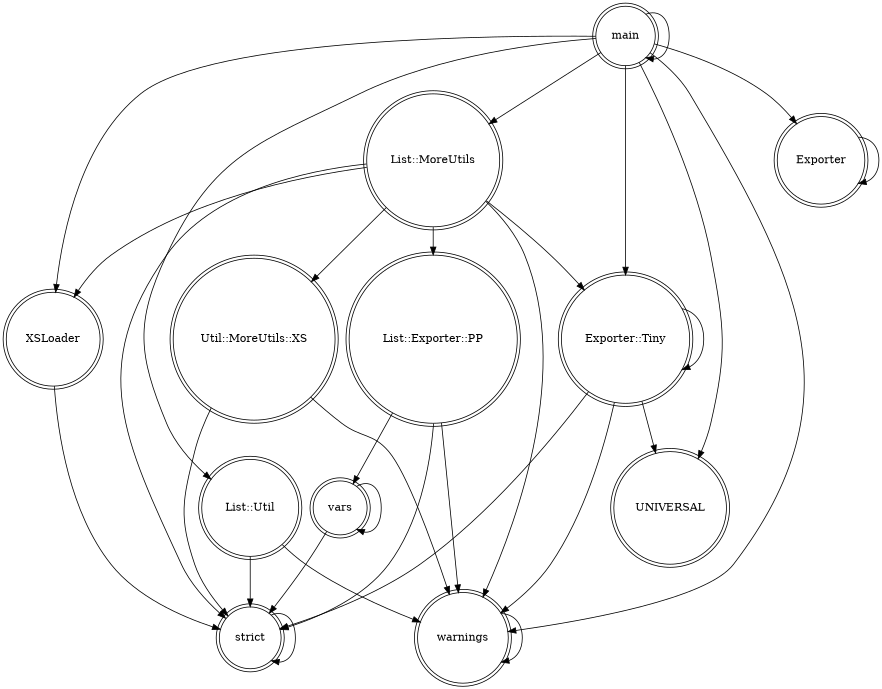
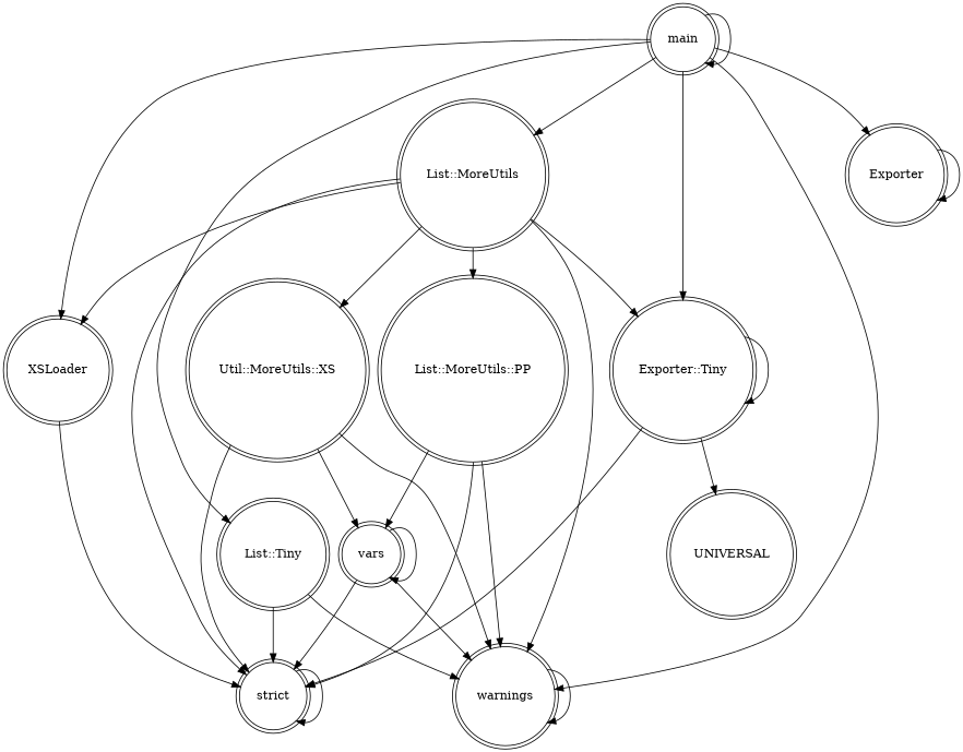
  digraph {
    node [shape=doublecircle]
    "List::MoreUtils"
    XSLoader
    "Exporter::Tiny"
    n4 [label="Util::MoreUtils::XS"]
    warnings
-   "List::MoreUtils::PP" [label="List::Exporter::PP"]
+   "List::MoreUtils::PP"
    "strict"
    UNIVERSAL
    vars
    main
-   "List::Util"
+   "List::Util" [label="List::Tiny"]
    Exporter
    "List::MoreUtils" -> XSLoader
    "List::MoreUtils" -> "Exporter::Tiny"
    "List::MoreUtils" -> n4
    "List::MoreUtils" -> warnings
    "List::MoreUtils" -> "List::MoreUtils::PP"
    "List::MoreUtils" -> "strict"
    XSLoader -> "strict"
    "Exporter::Tiny" -> "Exporter::Tiny"
-   "Exporter::Tiny" -> warnings
+   vars -> warnings
    "Exporter::Tiny" -> "strict"
    "Exporter::Tiny" -> UNIVERSAL
    n4 -> warnings
    n4 -> "strict"
+   n4 -> vars
    warnings -> warnings
    "List::MoreUtils::PP" -> warnings
    "List::MoreUtils::PP" -> "strict"
    "List::MoreUtils::PP" -> vars
    "strict" -> "strict"
    vars -> "strict"
    vars -> vars
    main -> "List::MoreUtils"
    main -> XSLoader
    main -> "Exporter::Tiny"
    main -> warnings
-   main -> UNIVERSAL
    main -> main
    main -> "List::Util"
    main -> Exporter
    "List::Util" -> warnings
    "List::Util" -> "strict"
    Exporter -> Exporter
  }
